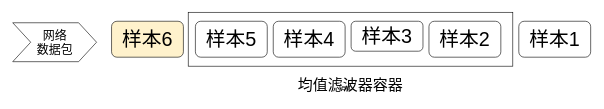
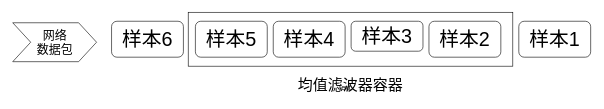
  <mxCell id="0" />
  <mxCell id="1" parent="0" />
  <mxCell id="2" value="" style="rounded=0;whiteSpace=wrap;html=1;" parent="1" vertex="1"><mxGeometry x="313" y="20" width="542" height="90" as="geometry" /></mxCell>
- <mxCell id="3" value="&lt;font style=&quot;font-size: 33px&quot;&gt;样本6&lt;/font&gt;" style="rounded=1;whiteSpace=wrap;html=1;fillColor=#fff2cc;" parent="1" vertex="1"><mxGeometry x="185" y="35" width="120" height="60" as="geometry" /></mxCell>
+ <mxCell id="3" value="&lt;font style=&quot;font-size: 33px&quot;&gt;样本6&lt;/font&gt;" style="rounded=1;whiteSpace=wrap;html=1;" parent="1" vertex="1"><mxGeometry x="185" y="35" width="120" height="60" as="geometry" /></mxCell>
  <mxCell id="4" value="&lt;span style=&quot;font-size: 33px ; white-space: normal&quot;&gt;样本5&lt;/span&gt;" style="rounded=1;whiteSpace=wrap;html=1;" parent="1" vertex="1"><mxGeometry x="325" y="35" width="120" height="60" as="geometry" /></mxCell>
  <mxCell id="5" value="&lt;span style=&quot;font-size: 33px ; white-space: normal&quot;&gt;样本4&lt;/span&gt;" style="rounded=1;whiteSpace=wrap;html=1;" parent="1" vertex="1"><mxGeometry x="455" y="35" width="120" height="60" as="geometry" /></mxCell>
  <mxCell id="6" value="&lt;span style=&quot;font-size: 33px ; white-space: normal&quot;&gt;样本3&lt;/span&gt;" style="rounded=1;whiteSpace=wrap;html=1;" parent="1" vertex="1"><mxGeometry x="585" y="35" width="120" height="50" as="geometry" /></mxCell>
  <mxCell id="7" value="&lt;span style=&quot;font-size: 33px ; white-space: normal&quot;&gt;样本2&lt;/span&gt;" style="rounded=1;whiteSpace=wrap;html=1;" parent="1" vertex="1"><mxGeometry x="715" y="35" width="120" height="60" as="geometry" /></mxCell>
  <mxCell id="8" value="&lt;span style=&quot;font-size: 33px ; white-space: normal&quot;&gt;样本1&lt;/span&gt;" style="rounded=1;whiteSpace=wrap;html=1;" parent="1" vertex="1"><mxGeometry x="865" y="35" width="120" height="60" as="geometry" /></mxCell>
  <mxCell id="9" value="&lt;font style=&quot;font-size: 25px&quot;&gt;均值滤波器容器&lt;/font&gt;" style="text;html=1;strokeColor=none;fillColor=none;align=center;verticalAlign=middle;whiteSpace=wrap;rounded=0;" parent="1" vertex="1"><mxGeometry x="449" y="120" width="270" height="40" as="geometry" /></mxCell>
  <mxCell id="10" value="&lt;font style=&quot;font-size: 20px&quot;&gt;网络&lt;br&gt;数据包&lt;/font&gt;" style="html=1;shadow=0;dashed=0;align=center;verticalAlign=middle;shape=mxgraph.arrows2.arrow;dy=0;dx=30;notch=30;" parent="1" vertex="1"><mxGeometry x="20" y="37.5" width="140" height="65" as="geometry" /></mxCell>
  <mxCell id="11" value="Text" style="text;html=1;resizable=0;points=[];autosize=1;align=left;verticalAlign=top;spacingTop=-4;" parent="1" vertex="1"><mxGeometry x="561" y="137" width="40" height="10" as="geometry" /></mxCell>
